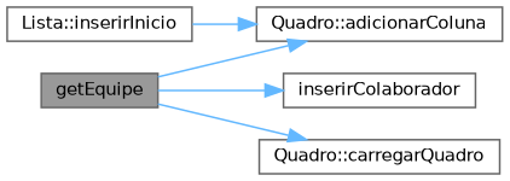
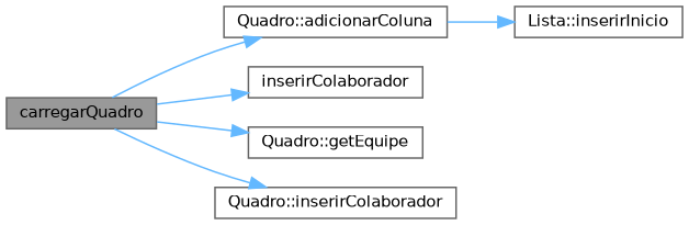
  digraph {
    rankdir=LR
    node [color=grey40 fillcolor=white fontname=Helvetica fontsize=10 shape=box style=filled]
    edge [color=steelblue1 fontname=Helvetica fontsize=10 labelfontname=Helvetica labelfontsize=10 style=solid]
-   n1 [color=gray40 fillcolor=grey60 fontcolor=black height=0.2 label=getEquipe width=0.4]
+   n1 [color=gray40 fillcolor=grey60 fontcolor=black height=0.2 label=carregarQuadro width=0.4]
    n2 [height=0.2 label="Quadro::adicionarColuna" width=0.4]
    n3 [height=0.2 label=inserirColaborador width=0.4]
-   n5 [height=0.2 label="Quadro::carregarQuadro" width=0.4]
+   n4 [height=0.2 label="Quadro::getEquipe" width=0.4]
+   n5 [height=0.2 label="Quadro::inserirColaborador" width=0.4]
    n6 [height=0.2 label="Lista::inserirInicio" width=0.4]
    n1 -> n2
    n1 -> n3
+   n1 -> n4
    n1 -> n5
-   n6 -> n2
+   n2 -> n6
  }
